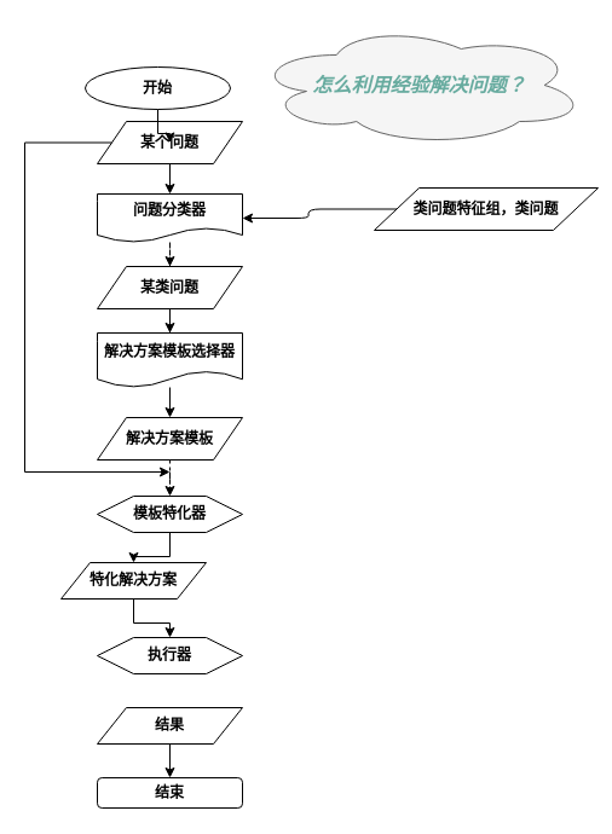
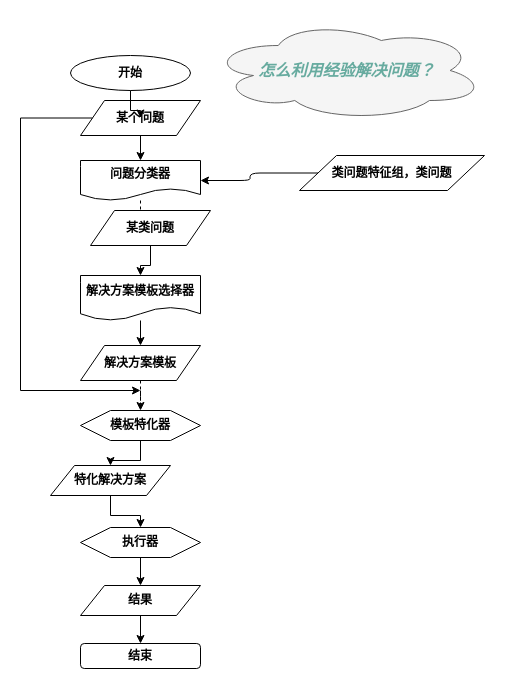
  <mxCell id="0" />
  <mxCell id="1" parent="0" />
  <mxCell id="2" value="" style="edgeStyle=orthogonalEdgeStyle;rounded=0;orthogonalLoop=1;jettySize=auto;html=1;entryX=0.5;entryY=0;entryDx=0;entryDy=0;" edge="1" parent="1" source="13" target="5"><mxGeometry relative="1" as="geometry"><mxPoint x="140" y="185" as="targetPoint" /></mxGeometry></mxCell>
  <mxCell id="3" value="&lt;b&gt;开始&lt;/b&gt;" style="ellipse;whiteSpace=wrap;html=1;" vertex="1" parent="1"><mxGeometry x="70" y="55" width="120" height="35" as="geometry" /></mxCell>
  <mxCell id="4" value="" style="edgeStyle=orthogonalEdgeStyle;rounded=0;orthogonalLoop=1;jettySize=auto;html=1;dashed=1;" edge="1" parent="1" source="5" target="7"><mxGeometry relative="1" as="geometry" /></mxCell>
  <mxCell id="5" value="&lt;b&gt;问题分类器&lt;/b&gt;" style="shape=document;whiteSpace=wrap;html=1;boundedLbl=1;" vertex="1" parent="1"><mxGeometry x="80" y="160" width="120" height="40" as="geometry" /></mxCell>
  <mxCell id="6" value="" style="edgeStyle=orthogonalEdgeStyle;rounded=0;orthogonalLoop=1;jettySize=auto;html=1;" edge="1" parent="1" source="7" target="9"><mxGeometry relative="1" as="geometry" /></mxCell>
- <mxCell id="7" value="&lt;b&gt;某类问题&lt;/b&gt;" style="shape=parallelogram;perimeter=parallelogramPerimeter;whiteSpace=wrap;html=1;" vertex="1" parent="1"><mxGeometry x="80" y="220" width="120" height="35" as="geometry" /></mxCell>
+ <mxCell id="7" value="&lt;b&gt;某类问题&lt;/b&gt;" style="shape=parallelogram;perimeter=parallelogramPerimeter;whiteSpace=wrap;html=1;" vertex="1" parent="1"><mxGeometry x="90" y="210" width="120" height="35" as="geometry" /></mxCell>
  <mxCell id="8" value="" style="edgeStyle=orthogonalEdgeStyle;rounded=0;orthogonalLoop=1;jettySize=auto;html=1;" edge="1" parent="1" source="9" target="11"><mxGeometry relative="1" as="geometry" /></mxCell>
  <mxCell id="9" value="&lt;b&gt;解决方案模板选择器&lt;/b&gt;" style="shape=document;whiteSpace=wrap;html=1;boundedLbl=1;" vertex="1" parent="1"><mxGeometry x="80" y="275" width="120" height="45" as="geometry" /></mxCell>
  <mxCell id="10" value="" style="edgeStyle=orthogonalEdgeStyle;rounded=0;orthogonalLoop=1;jettySize=auto;html=1;dashed=1;" edge="1" parent="1" source="11" target="24"><mxGeometry relative="1" as="geometry" /></mxCell>
  <mxCell id="11" value="&lt;b&gt;解决方案模板&lt;/b&gt;" style="shape=parallelogram;perimeter=parallelogramPerimeter;whiteSpace=wrap;html=1;" vertex="1" parent="1"><mxGeometry x="80" y="345" width="120" height="35" as="geometry" /></mxCell>
  <mxCell id="12" value="" style="edgeStyle=orthogonalEdgeStyle;rounded=0;orthogonalLoop=1;jettySize=auto;html=1;entryX=0.5;entryY=0;entryDx=0;entryDy=0;" edge="1" parent="1" source="24" target="16"><mxGeometry relative="1" as="geometry"><mxPoint x="140" y="790" as="targetPoint" /></mxGeometry></mxCell>
  <mxCell id="13" value="&lt;b&gt;某个问题&lt;/b&gt;" style="shape=parallelogram;perimeter=parallelogramPerimeter;whiteSpace=wrap;html=1;" vertex="1" parent="1"><mxGeometry x="80" y="100" width="120" height="35" as="geometry" /></mxCell>
  <mxCell id="14" value="" style="edgeStyle=orthogonalEdgeStyle;rounded=0;orthogonalLoop=1;jettySize=auto;html=1;" edge="1" parent="1" source="3" target="13"><mxGeometry relative="1" as="geometry"><mxPoint x="140" y="90" as="sourcePoint" /><mxPoint x="140" y="230" as="targetPoint" /></mxGeometry></mxCell>
  <mxCell id="15" value="" style="edgeStyle=orthogonalEdgeStyle;rounded=0;orthogonalLoop=1;jettySize=auto;html=1;" edge="1" parent="1" source="16" target="18"><mxGeometry relative="1" as="geometry" /></mxCell>
  <mxCell id="16" value="&lt;b&gt;特化解决方案&lt;/b&gt;" style="shape=parallelogram;perimeter=parallelogramPerimeter;whiteSpace=wrap;html=1;" vertex="1" parent="1"><mxGeometry x="50" y="465" width="120" height="30" as="geometry" /></mxCell>
+ <mxCell id="17" value="" style="edgeStyle=orthogonalEdgeStyle;rounded=0;orthogonalLoop=1;jettySize=auto;html=1;" edge="1" parent="1" source="18" target="20"><mxGeometry relative="1" as="geometry" /></mxCell>
  <mxCell id="18" value="&lt;b&gt;执行器&lt;/b&gt;" style="shape=hexagon;perimeter=hexagonPerimeter2;whiteSpace=wrap;html=1;" vertex="1" parent="1"><mxGeometry x="80" y="527" width="120" height="30" as="geometry" /></mxCell>
  <mxCell id="19" value="" style="edgeStyle=orthogonalEdgeStyle;rounded=0;orthogonalLoop=1;jettySize=auto;html=1;" edge="1" parent="1" source="20" target="21"><mxGeometry relative="1" as="geometry" /></mxCell>
  <mxCell id="20" value="&lt;b&gt;结果&lt;/b&gt;" style="shape=parallelogram;perimeter=parallelogramPerimeter;whiteSpace=wrap;html=1;" vertex="1" parent="1"><mxGeometry x="80" y="585" width="120" height="30" as="geometry" /></mxCell>
  <mxCell id="21" value="&lt;b&gt;结束&lt;/b&gt;" style="rounded=1;whiteSpace=wrap;html=1;" vertex="1" parent="1"><mxGeometry x="80" y="643" width="120" height="25" as="geometry" /></mxCell>
  <mxCell id="22" value="" style="edgeStyle=orthogonalEdgeStyle;rounded=1;orthogonalLoop=1;jettySize=auto;html=1;entryX=1;entryY=0.5;entryDx=0;entryDy=0;" edge="1" parent="1" source="23" target="5"><mxGeometry relative="1" as="geometry"><mxPoint x="200" y="255" as="targetPoint" /></mxGeometry></mxCell>
- <mxCell id="23" value="&lt;b&gt;类问题特征组，类问题&lt;/b&gt;" style="shape=parallelogram;perimeter=parallelogramPerimeter;whiteSpace=wrap;html=1;" vertex="1" parent="1"><mxGeometry x="309" y="155" width="185" height="35" as="geometry" /></mxCell>
+ <mxCell id="23" value="&lt;b&gt;类问题特征组，类问题&lt;/b&gt;" style="shape=parallelogram;perimeter=parallelogramPerimeter;whiteSpace=wrap;html=1;" vertex="1" parent="1"><mxGeometry x="299" y="155" width="185" height="35" as="geometry" /></mxCell>
  <mxCell id="24" value="&lt;b&gt;模板特化器&lt;/b&gt;" style="shape=hexagon;perimeter=hexagonPerimeter2;whiteSpace=wrap;html=1;" vertex="1" parent="1"><mxGeometry x="80" y="410" width="120" height="30" as="geometry" /></mxCell>
  <mxCell id="25" value="" style="edgeStyle=orthogonalEdgeStyle;rounded=0;orthogonalLoop=1;jettySize=auto;html=1;exitX=0;exitY=0.5;exitDx=0;exitDy=0;" edge="1" parent="1" source="13"><mxGeometry relative="1" as="geometry"><mxPoint x="20" y="105" as="sourcePoint" /><mxPoint x="140" y="390" as="targetPoint" /><Array as="points"><mxPoint x="20" y="118" /><mxPoint x="20" y="390" /><mxPoint x="140" y="390" /></Array></mxGeometry></mxCell>
  <mxCell id="26" value="&lt;b&gt;&lt;i&gt;&lt;font color=&quot;#67ab9f&quot; style=&quot;font-size: 16px&quot;&gt;怎么利用经验解决问题？&lt;/font&gt;&lt;/i&gt;&lt;/b&gt;" style="ellipse;shape=cloud;whiteSpace=wrap;html=1;fillColor=#f5f5f5;strokeColor=#666666;fontColor=#333333;" vertex="1" parent="1"><mxGeometry x="209" y="20" width="275" height="100" as="geometry" /></mxCell>
